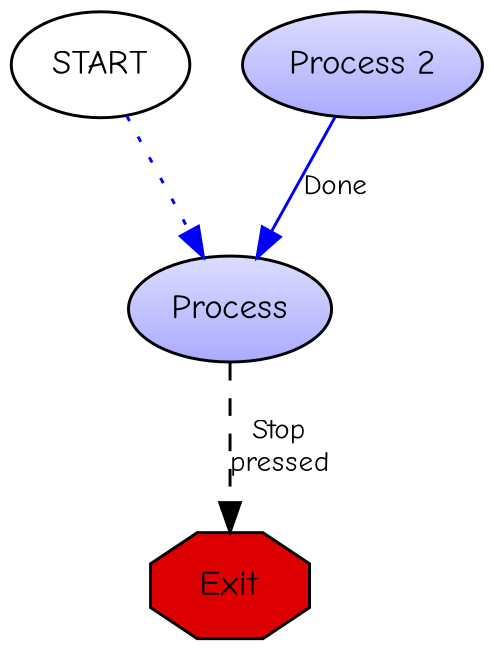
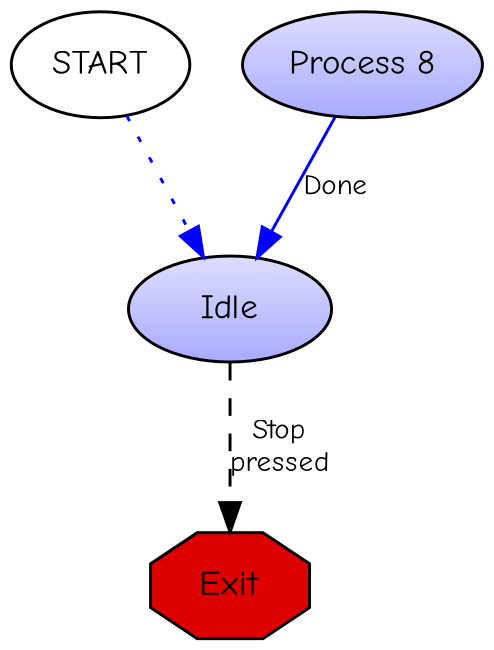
  digraph {
    fontname="Comic Neue"
    node [fillcolor="#AAAAFF:#DDDDFF" fontname="Comic Neue" fontsize=12 gradientangle=90 style=filled]
    edge [color=blue fontname="Comic Neue" fontsize=10]
    START [fillcolor=white]
-   n2 [label=Process]
+   n2 [label=Idle]
    n3 [fillcolor="#DD0000" label=Exit shape=octagon]
-   n4 [label="Process 2"]
+   n4 [label="Process 8"]
    START -> n2 [style=dotted]
    n2 -> n3 [color=black label="Stop\npressed" style=dashed]
    n4 -> n2 [label=Done style=solid]
  }
